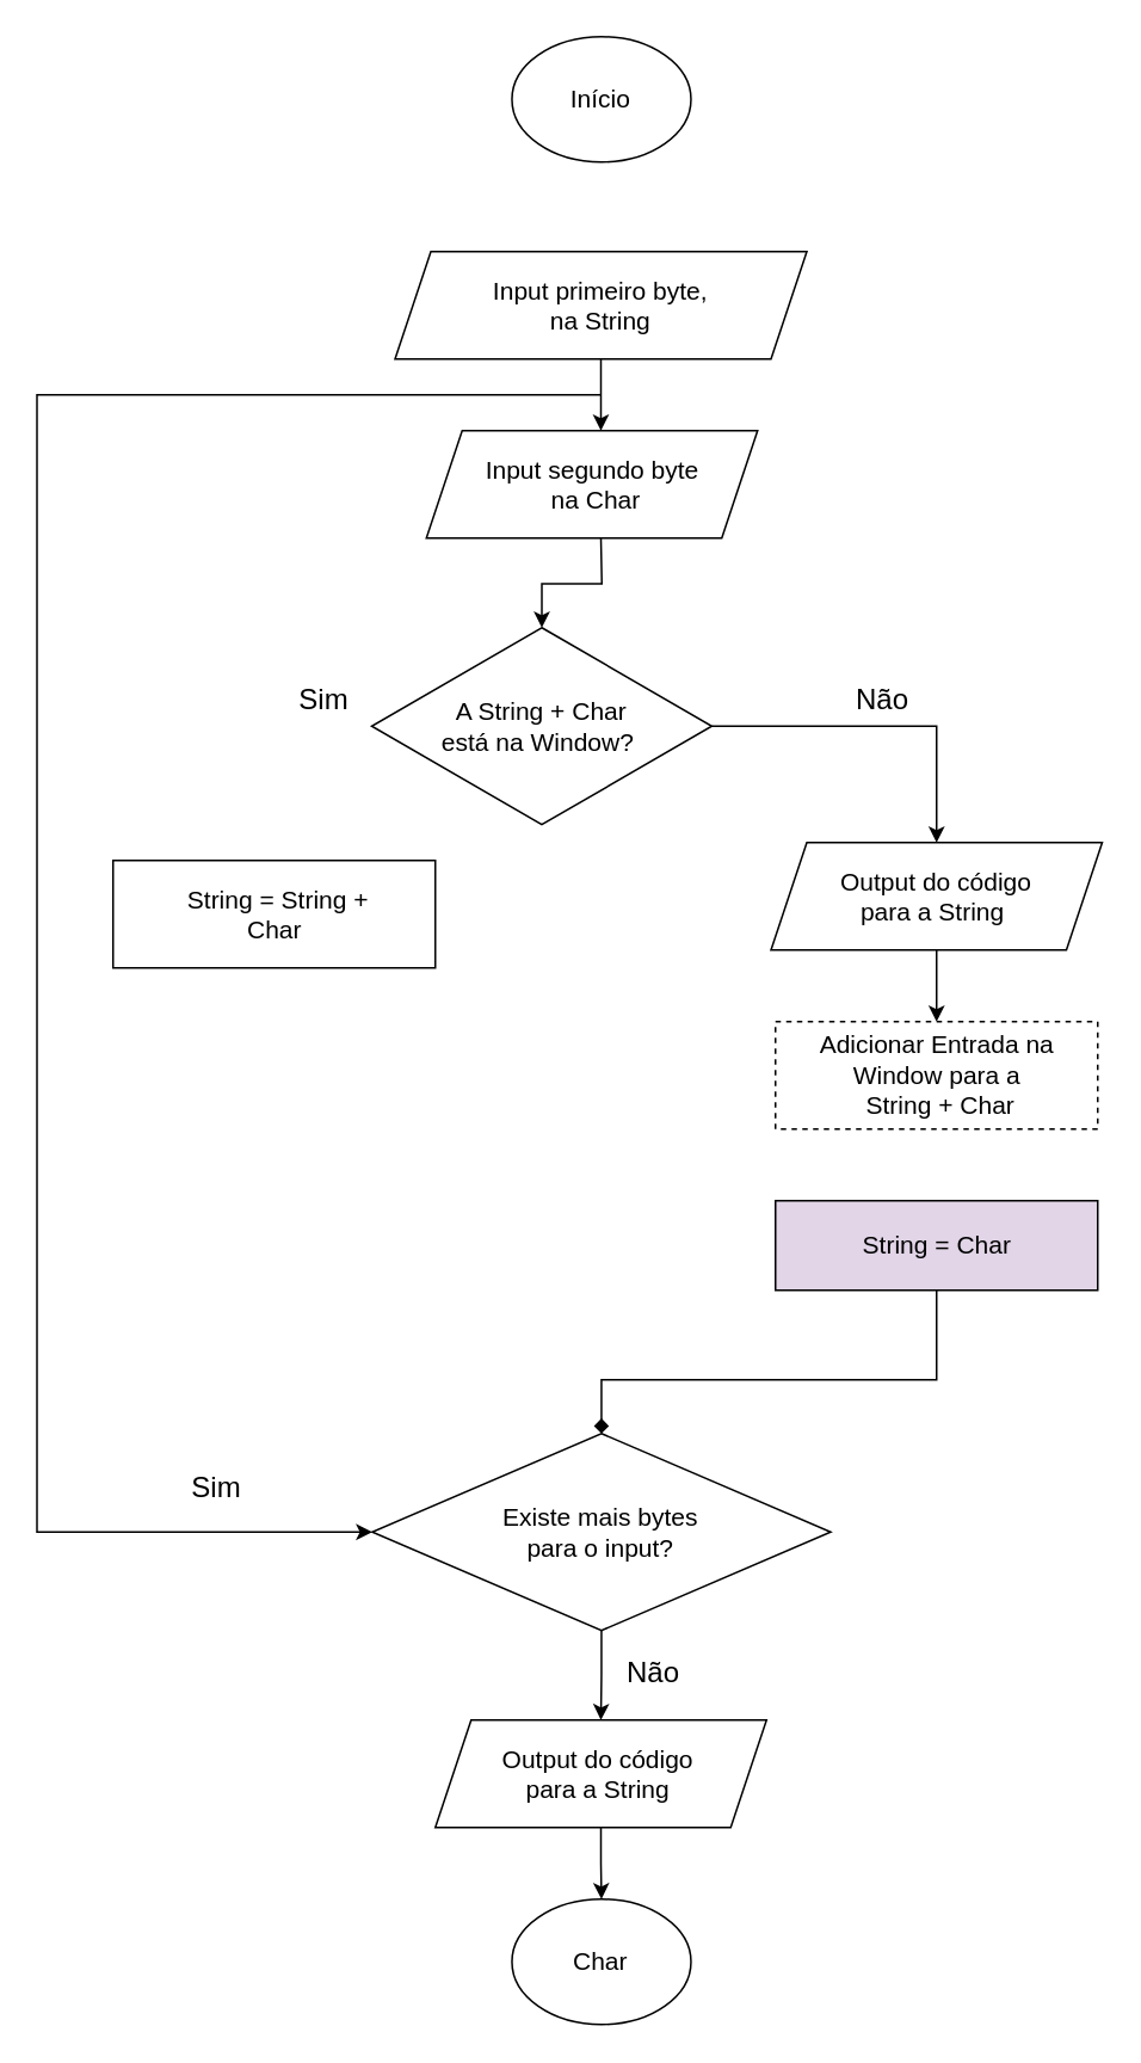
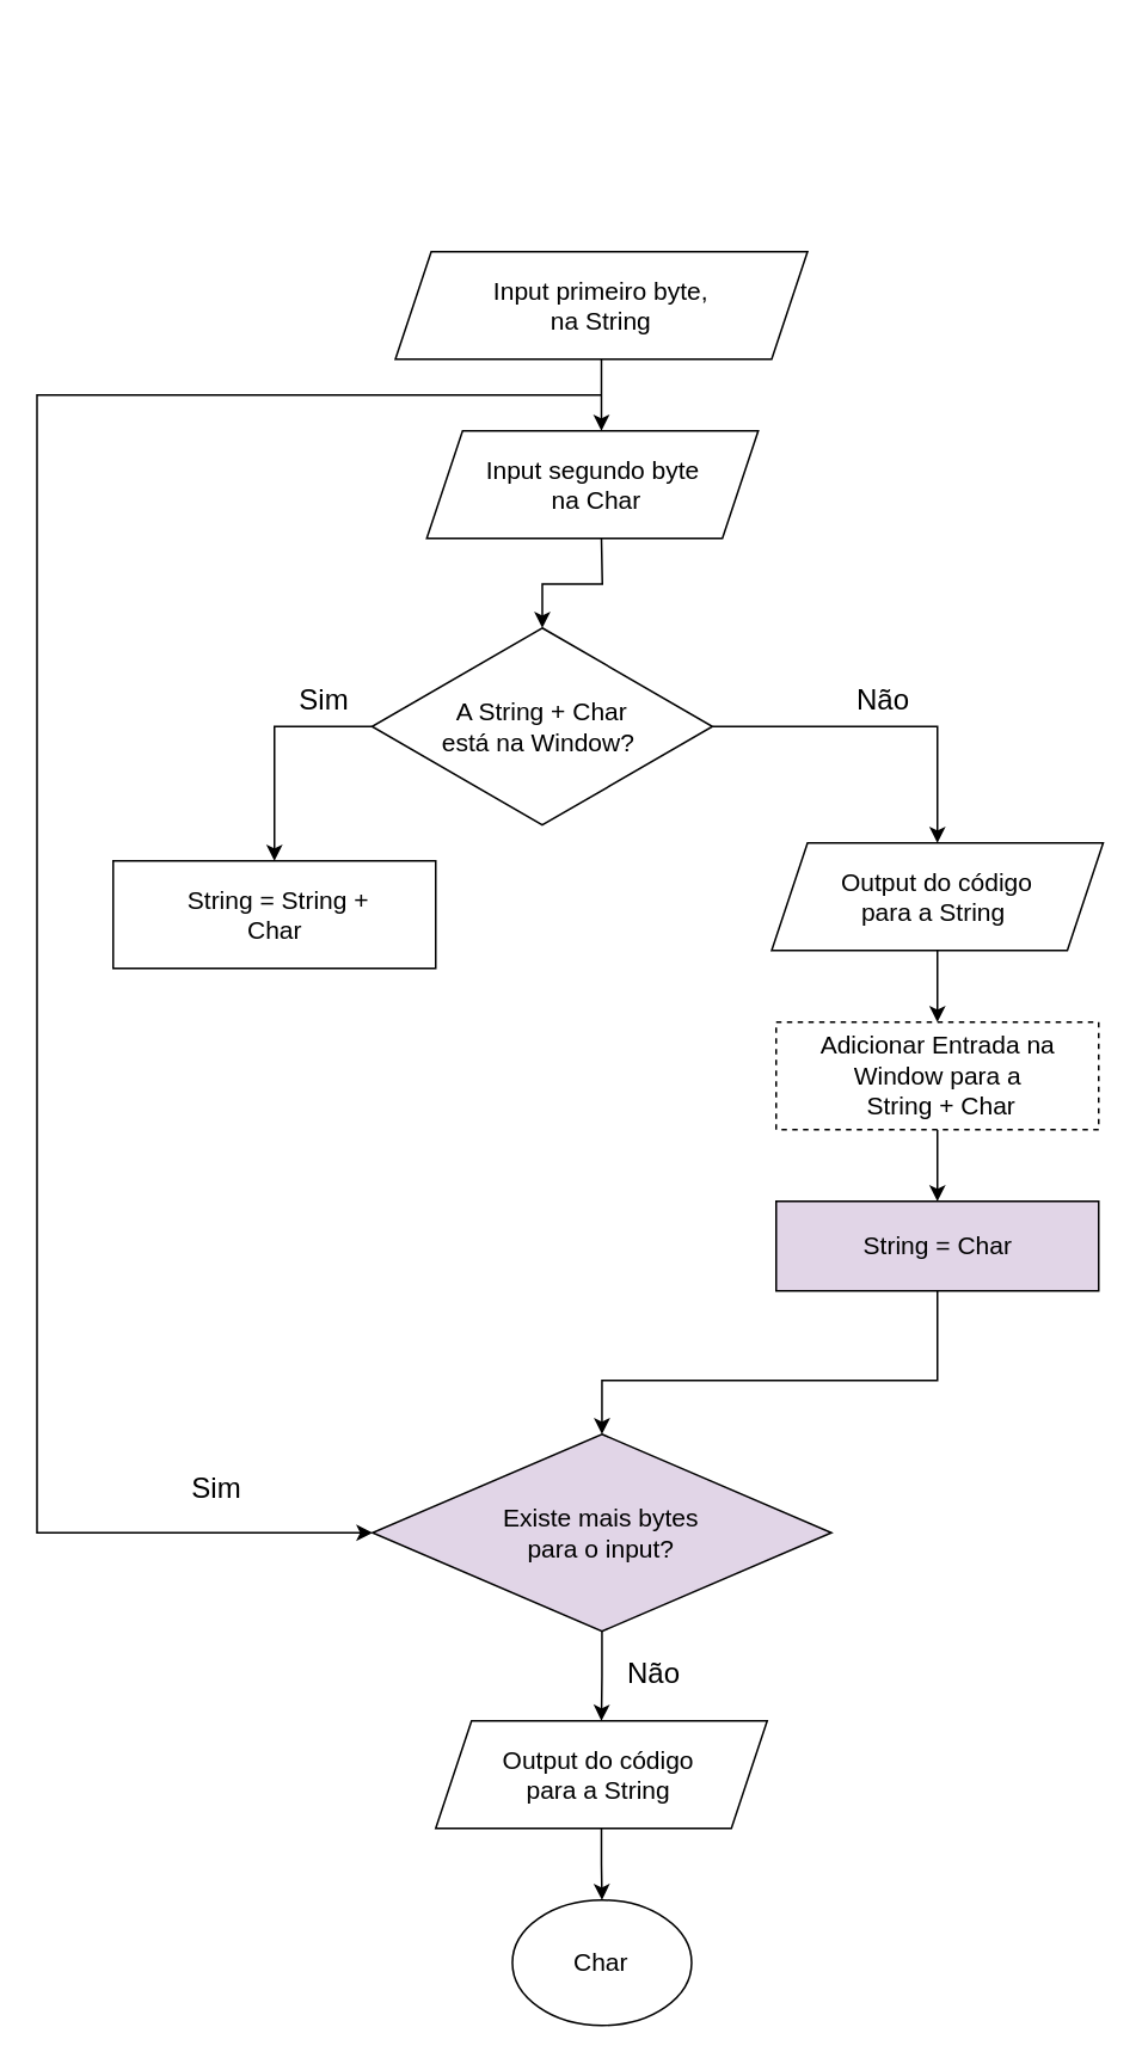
  <mxCell id="0" />
  <mxCell id="1" parent="0" />
- <mxCell id="2" value="Início" style="ellipse;whiteSpace=wrap;html=1;fontSize=14;" vertex="1" parent="1"><mxGeometry x="285.31" y="20" width="100" height="70" as="geometry" /></mxCell>
  <mxCell id="3" style="edgeStyle=orthogonalEdgeStyle;rounded=0;orthogonalLoop=1;jettySize=auto;html=1;exitX=0.5;exitY=1;exitDx=0;exitDy=0;fontFamily=Helvetica;fontSize=14;" edge="1" parent="1" source="4"><mxGeometry relative="1" as="geometry"><mxPoint x="335" y="240" as="targetPoint" /></mxGeometry></mxCell>
  <mxCell id="4" value="Input primeiro byte,&lt;br&gt;na String" style="shape=parallelogram;perimeter=parallelogramPerimeter;whiteSpace=wrap;html=1;fixedSize=1;fontSize=14;spacing=6;" vertex="1" parent="1"><mxGeometry x="220" y="140" width="230" height="60" as="geometry" /></mxCell>
  <mxCell id="5" style="edgeStyle=orthogonalEdgeStyle;rounded=0;orthogonalLoop=1;jettySize=auto;html=1;fontFamily=Helvetica;fontSize=14;entryX=0;entryY=0.5;entryDx=0;entryDy=0;" edge="1" parent="1" target="20"><mxGeometry relative="1" as="geometry"><mxPoint x="335" y="220" as="sourcePoint" /><mxPoint x="140" y="855" as="targetPoint" /><Array as="points"><mxPoint x="20" y="220" /><mxPoint x="20" y="855" /></Array></mxGeometry></mxCell>
  <mxCell id="6" style="edgeStyle=orthogonalEdgeStyle;rounded=0;orthogonalLoop=1;jettySize=auto;html=1;exitX=0.5;exitY=1;exitDx=0;exitDy=0;fontFamily=Helvetica;fontSize=14;" edge="1" parent="1" target="9"><mxGeometry relative="1" as="geometry"><mxPoint x="335" y="360" as="targetPoint" /><mxPoint x="335" y="300" as="sourcePoint" /></mxGeometry></mxCell>
+ <mxCell id="7" style="edgeStyle=orthogonalEdgeStyle;rounded=0;orthogonalLoop=1;jettySize=auto;html=1;exitX=0;exitY=0.5;exitDx=0;exitDy=0;fontFamily=Helvetica;fontSize=16;" edge="1" parent="1" source="9" target="18"><mxGeometry relative="1" as="geometry" /></mxCell>
  <mxCell id="8" style="edgeStyle=orthogonalEdgeStyle;rounded=0;orthogonalLoop=1;jettySize=auto;html=1;exitX=1;exitY=0.5;exitDx=0;exitDy=0;entryX=0.5;entryY=0;entryDx=0;entryDy=0;fontFamily=Helvetica;fontSize=16;" edge="1" parent="1" source="9" target="13"><mxGeometry relative="1" as="geometry" /></mxCell>
  <mxCell id="9" value="A String + Char&lt;br&gt;está na Window?&amp;nbsp;" style="rhombus;whiteSpace=wrap;html=1;fontFamily=Helvetica;fontSize=14;" vertex="1" parent="1"><mxGeometry x="206.96" y="350" width="190" height="110" as="geometry" /></mxCell>
  <mxCell id="10" value="Sim" style="text;html=1;align=center;verticalAlign=middle;resizable=0;points=[];autosize=1;strokeColor=none;fillColor=none;fontSize=16;fontFamily=Helvetica;" vertex="1" parent="1"><mxGeometry x="100" y="820" width="40" height="20" as="geometry" /></mxCell>
  <mxCell id="11" value="&lt;span&gt;Input segundo byte &lt;br&gt;&amp;nbsp;na Char&lt;/span&gt;" style="shape=parallelogram;perimeter=parallelogramPerimeter;whiteSpace=wrap;html=1;fixedSize=1;fontFamily=Helvetica;fontSize=14;" vertex="1" parent="1"><mxGeometry x="237.5" y="240" width="185" height="60" as="geometry" /></mxCell>
  <mxCell id="12" style="edgeStyle=orthogonalEdgeStyle;rounded=0;orthogonalLoop=1;jettySize=auto;html=1;exitX=0.5;exitY=1;exitDx=0;exitDy=0;entryX=0.5;entryY=0;entryDx=0;entryDy=0;fontFamily=Helvetica;fontSize=16;" edge="1" parent="1" source="13" target="15"><mxGeometry relative="1" as="geometry" /></mxCell>
  <mxCell id="13" value="Output do código &lt;br&gt;para a String&amp;nbsp;" style="shape=parallelogram;perimeter=parallelogramPerimeter;whiteSpace=wrap;html=1;fixedSize=1;fontFamily=Helvetica;fontSize=14;" vertex="1" parent="1"><mxGeometry x="430" y="470" width="185" height="60" as="geometry" /></mxCell>
+ <mxCell id="14" style="edgeStyle=orthogonalEdgeStyle;rounded=0;orthogonalLoop=1;jettySize=auto;html=1;exitX=0.5;exitY=1;exitDx=0;exitDy=0;entryX=0.5;entryY=0;entryDx=0;entryDy=0;fontFamily=Helvetica;fontSize=16;" edge="1" parent="1" source="15" target="17"><mxGeometry relative="1" as="geometry" /></mxCell>
  <mxCell id="15" value="Adicionar Entrada na Window para a&lt;br&gt;&amp;nbsp;String + Char" style="rounded=0;whiteSpace=wrap;html=1;fontFamily=Helvetica;fontSize=14;dashed=1;" vertex="1" parent="1"><mxGeometry x="432.5" y="570" width="180" height="60" as="geometry" /></mxCell>
- <mxCell id="16" style="edgeStyle=orthogonalEdgeStyle;rounded=0;orthogonalLoop=1;jettySize=auto;html=1;exitX=0.5;exitY=1;exitDx=0;exitDy=0;entryX=0.5;entryY=0;entryDx=0;entryDy=0;fontFamily=Helvetica;fontSize=16;endArrow=diamond;" edge="1" parent="1" source="17" target="20"><mxGeometry relative="1" as="geometry"><Array as="points"><mxPoint x="522" y="770" /><mxPoint x="335" y="770" /></Array></mxGeometry></mxCell>
+ <mxCell id="16" style="edgeStyle=orthogonalEdgeStyle;rounded=0;orthogonalLoop=1;jettySize=auto;html=1;exitX=0.5;exitY=1;exitDx=0;exitDy=0;entryX=0.5;entryY=0;entryDx=0;entryDy=0;fontFamily=Helvetica;fontSize=16;" edge="1" parent="1" source="17" target="20"><mxGeometry relative="1" as="geometry"><Array as="points"><mxPoint x="522" y="770" /><mxPoint x="335" y="770" /></Array></mxGeometry></mxCell>
  <mxCell id="17" value="String = Char" style="rounded=0;whiteSpace=wrap;html=1;fontFamily=Helvetica;fontSize=14;fillColor=#e1d5e7;" vertex="1" parent="1"><mxGeometry x="432.5" y="670" width="180" height="50" as="geometry" /></mxCell>
  <mxCell id="18" value="&amp;nbsp;String =&amp;nbsp;String +&lt;br&gt;Char" style="rounded=0;whiteSpace=wrap;html=1;fontFamily=Helvetica;fontSize=14;" vertex="1" parent="1"><mxGeometry x="62.5" y="480" width="180" height="60" as="geometry" /></mxCell>
  <mxCell id="19" style="edgeStyle=orthogonalEdgeStyle;rounded=0;orthogonalLoop=1;jettySize=auto;html=1;exitX=0.5;exitY=1;exitDx=0;exitDy=0;entryX=0.5;entryY=0;entryDx=0;entryDy=0;fontFamily=Helvetica;fontSize=16;" edge="1" parent="1" source="20" target="22"><mxGeometry relative="1" as="geometry" /></mxCell>
- <mxCell id="20" value="Existe mais bytes &lt;br&gt;para o input?" style="rhombus;whiteSpace=wrap;html=1;fontFamily=Helvetica;fontSize=14;" vertex="1" parent="1"><mxGeometry x="207.26" y="800" width="256.09" height="110" as="geometry" /></mxCell>
+ <mxCell id="20" value="Existe mais bytes &lt;br&gt;para o input?" style="rhombus;whiteSpace=wrap;html=1;fontFamily=Helvetica;fontSize=14;fillColor=#e1d5e7;" vertex="1" parent="1"><mxGeometry x="207.26" y="800" width="256.09" height="110" as="geometry" /></mxCell>
  <mxCell id="21" style="edgeStyle=orthogonalEdgeStyle;rounded=0;orthogonalLoop=1;jettySize=auto;html=1;exitX=0.5;exitY=1;exitDx=0;exitDy=0;entryX=0.5;entryY=0;entryDx=0;entryDy=0;fontFamily=Helvetica;fontSize=16;" edge="1" parent="1" source="22" target="23"><mxGeometry relative="1" as="geometry" /></mxCell>
  <mxCell id="22" value="Output do código&amp;nbsp;&lt;br&gt;para a String&amp;nbsp;" style="shape=parallelogram;perimeter=parallelogramPerimeter;whiteSpace=wrap;html=1;fixedSize=1;fontFamily=Helvetica;fontSize=14;" vertex="1" parent="1"><mxGeometry x="242.5" y="960" width="185" height="60" as="geometry" /></mxCell>
  <mxCell id="23" value="Char" style="ellipse;whiteSpace=wrap;html=1;fontSize=14;" vertex="1" parent="1"><mxGeometry x="285.31" y="1060" width="100" height="70" as="geometry" /></mxCell>
  <mxCell id="24" value="Sim" style="text;html=1;align=center;verticalAlign=middle;resizable=0;points=[];autosize=1;strokeColor=none;fillColor=none;fontSize=16;fontFamily=Helvetica;" vertex="1" parent="1"><mxGeometry x="160" y="380" width="40" height="20" as="geometry" /></mxCell>
  <mxCell id="25" value="Não" style="text;html=1;align=center;verticalAlign=middle;resizable=0;points=[];autosize=1;strokeColor=none;fillColor=none;fontSize=16;fontFamily=Helvetica;" vertex="1" parent="1"><mxGeometry x="472.05" y="380" width="40" height="20" as="geometry" /></mxCell>
  <mxCell id="26" value="Não" style="text;html=1;align=center;verticalAlign=middle;resizable=0;points=[];autosize=1;strokeColor=none;fillColor=none;fontSize=16;fontFamily=Helvetica;" vertex="1" parent="1"><mxGeometry x="344.31" y="923" width="40" height="20" as="geometry" /></mxCell>
